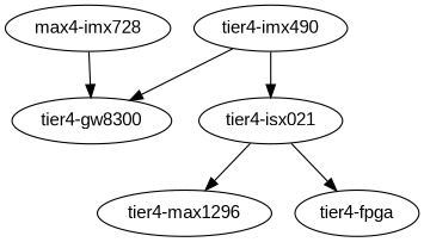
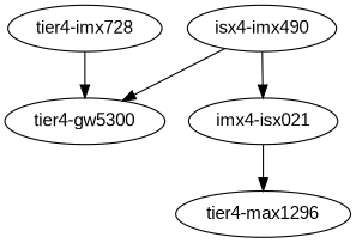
  digraph {
    fontname="Liberation Sans"
    node [fontname="Liberation Sans"]
    edge [fontname="Liberation Sans"]
-   n1 [label="max4-imx728"]
-   n2 [label="tier4-gw8300"]
-   n3 [label="tier4-isx021"]
+   n1 [label="tier4-imx728"]
+   n2 [label="tier4-gw5300"]
+   n3 [label="imx4-isx021"]
    n4 [label="tier4-max1296"]
-   n5 [label="tier4-fpga"]
-   n6 [label="tier4-imx490"]
+   n6 [label="isx4-imx490"]
    n1 -> n2
    n3 -> n4
-   n3 -> n5
    n6 -> n2
    n6 -> n3
  }
